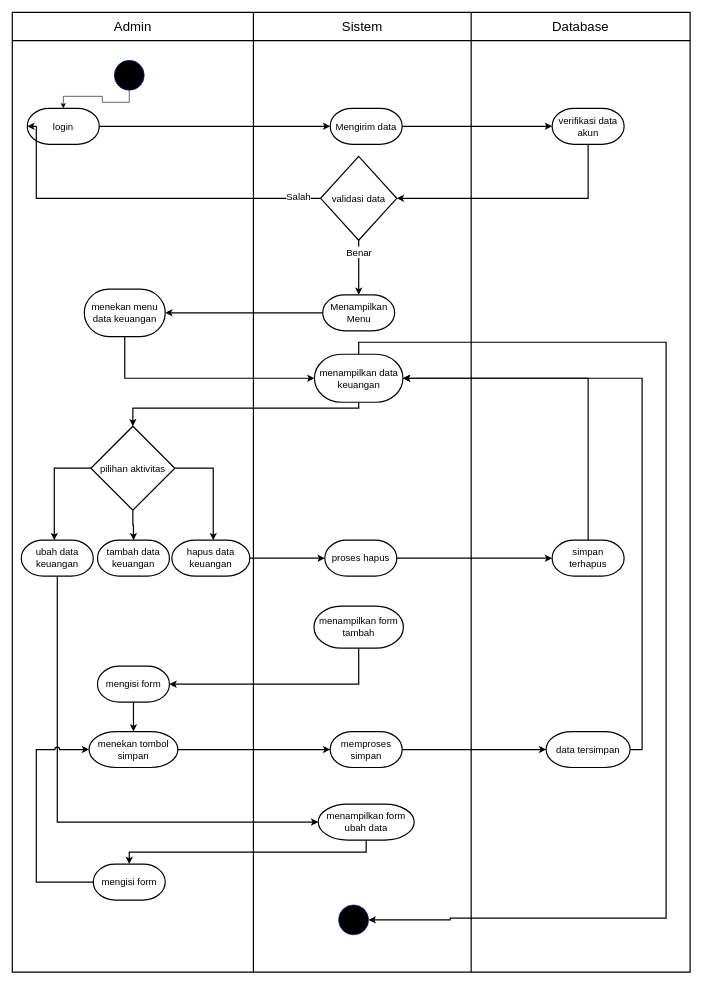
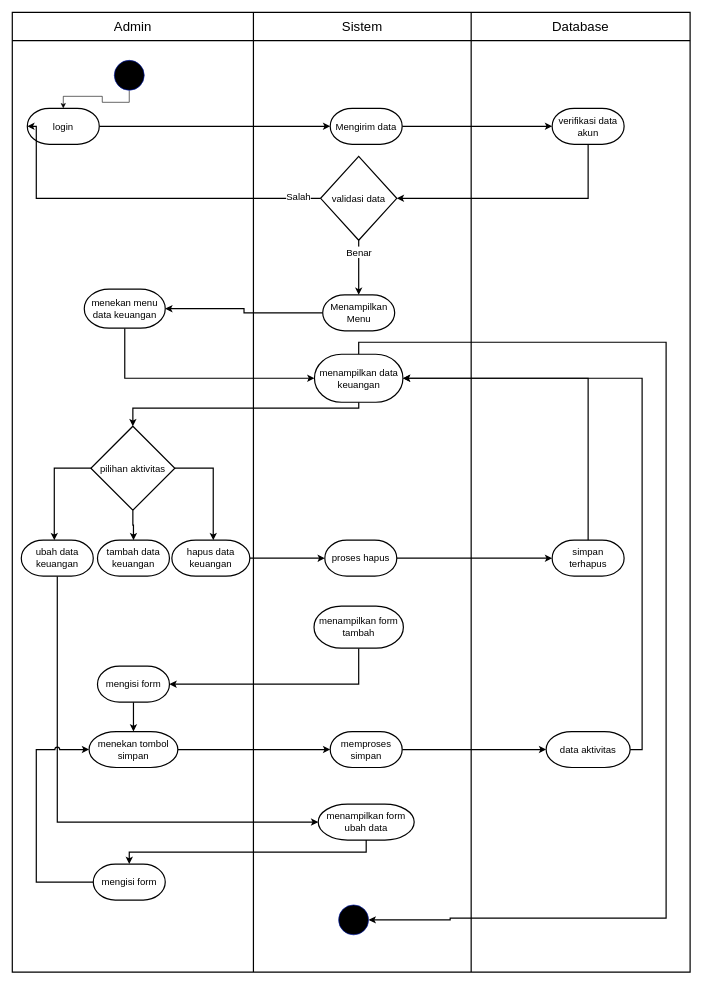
  <mxCell id="0" />
  <mxCell id="1" parent="0" />
  <mxCell id="2" value="" style="shape=table;startSize=0;container=1;collapsible=0;childLayout=tableLayout;strokeWidth=2;fontSize=15;" parent="1" vertex="1"><mxGeometry y="20" width="1130" height="1600" as="geometry" x="20" /></mxCell>
  <mxCell id="3" value="" style="shape=partialRectangle;collapsible=0;dropTarget=0;fillColor=none;top=0;left=0;bottom=0;right=0;points=[[0,0.5],[1,0.5]];portConstraint=eastwest;" parent="2" vertex="1"><mxGeometry width="1130" height="47" as="geometry" /></mxCell>
  <mxCell id="4" value="&lt;font style=&quot;font-size: 22px&quot;&gt;Admin&lt;/font&gt;" style="shape=partialRectangle;html=1;whiteSpace=wrap;connectable=0;overflow=hidden;fillColor=none;top=0;left=0;bottom=0;right=0;pointerEvents=1;fontSize=18;" parent="3" vertex="1"><mxGeometry width="402" height="47" as="geometry"><mxRectangle width="402" height="47" as="alternateBounds" /></mxGeometry></mxCell>
  <mxCell id="5" value="&lt;font style=&quot;font-size: 22px&quot;&gt;Sistem&lt;/font&gt;" style="shape=partialRectangle;html=1;whiteSpace=wrap;connectable=0;overflow=hidden;fillColor=none;top=0;left=0;bottom=0;right=0;pointerEvents=1;fontSize=18;" parent="3" vertex="1"><mxGeometry x="402" width="363" height="47" as="geometry"><mxRectangle width="363" height="47" as="alternateBounds" /></mxGeometry></mxCell>
  <mxCell id="6" value="&lt;font style=&quot;font-size: 22px&quot;&gt;Database&lt;/font&gt;" style="shape=partialRectangle;html=1;whiteSpace=wrap;connectable=0;overflow=hidden;fillColor=none;top=0;left=0;bottom=0;right=0;pointerEvents=1;fontSize=18;" parent="3" vertex="1"><mxGeometry x="765" width="365" height="47" as="geometry"><mxRectangle width="365" height="47" as="alternateBounds" /></mxGeometry></mxCell>
  <mxCell id="7" value="" style="shape=partialRectangle;collapsible=0;dropTarget=0;fillColor=none;top=0;left=0;bottom=0;right=0;points=[[0,0.5],[1,0.5]];portConstraint=eastwest;" parent="2" vertex="1"><mxGeometry y="47" width="1130" height="1553" as="geometry" /></mxCell>
  <mxCell id="8" value="" style="shape=partialRectangle;html=1;whiteSpace=wrap;connectable=0;overflow=hidden;fillColor=none;top=0;left=0;bottom=0;right=0;pointerEvents=1;" parent="7" vertex="1"><mxGeometry width="402" height="1553" as="geometry"><mxRectangle width="402" height="1553" as="alternateBounds" /></mxGeometry></mxCell>
  <mxCell id="9" value="" style="shape=partialRectangle;html=1;whiteSpace=wrap;connectable=0;overflow=hidden;fillColor=none;top=0;left=0;bottom=0;right=0;pointerEvents=1;" parent="7" vertex="1"><mxGeometry x="402" width="363" height="1553" as="geometry"><mxRectangle width="363" height="1553" as="alternateBounds" /></mxGeometry></mxCell>
  <mxCell id="10" style="shape=partialRectangle;html=1;whiteSpace=wrap;connectable=0;overflow=hidden;fillColor=none;top=0;left=0;bottom=0;right=0;pointerEvents=1;" parent="7" vertex="1"><mxGeometry x="765" width="365" height="1553" as="geometry"><mxRectangle width="365" height="1553" as="alternateBounds" /></mxGeometry></mxCell>
  <mxCell id="11" style="edgeStyle=orthogonalEdgeStyle;rounded=0;orthogonalLoop=1;jettySize=auto;html=1;exitX=0.5;exitY=1;exitDx=0;exitDy=0;entryX=0.5;entryY=0;entryDx=0;entryDy=0;entryPerimeter=0;" parent="1" source="12" target="14" edge="1"><mxGeometry relative="1" as="geometry" /></mxCell>
  <mxCell id="12" value="" style="ellipse;whiteSpace=wrap;html=1;aspect=fixed;fillColor=#000000;fontColor=#ffffff;strokeColor=#001DBC;" parent="1" vertex="1"><mxGeometry x="190" y="100" width="50" height="50" as="geometry" /></mxCell>
  <mxCell id="13" style="edgeStyle=orthogonalEdgeStyle;rounded=0;orthogonalLoop=1;jettySize=auto;html=1;entryX=0;entryY=0.5;entryDx=0;entryDy=0;entryPerimeter=0;fontSize=16;startArrow=none;startFill=0;endArrow=classic;endFill=1;endSize=6;strokeColor=default;strokeWidth=2;" parent="1" source="14" target="22" edge="1"><mxGeometry relative="1" as="geometry" /></mxCell>
  <mxCell id="14" value="&lt;font style=&quot;font-size: 16px&quot;&gt;login&lt;/font&gt;" style="strokeWidth=2;html=1;shape=mxgraph.flowchart.terminator;whiteSpace=wrap;fillColor=#FFFFFF;" parent="1" vertex="1"><mxGeometry x="45" y="180" width="120" height="60" as="geometry" /></mxCell>
  <mxCell id="15" style="edgeStyle=orthogonalEdgeStyle;rounded=0;orthogonalLoop=1;jettySize=auto;html=1;entryX=1;entryY=0.5;entryDx=0;entryDy=0;fontSize=16;startArrow=none;startFill=0;endArrow=classic;endFill=1;endSize=6;strokeColor=default;strokeWidth=2;" parent="1" source="16" target="20" edge="1"><mxGeometry relative="1" as="geometry"><Array as="points"><mxPoint x="980" y="330" /></Array></mxGeometry></mxCell>
  <mxCell id="16" value="&lt;span style=&quot;font-size: 16px&quot;&gt;verifikasi data akun&lt;/span&gt;" style="strokeWidth=2;html=1;shape=mxgraph.flowchart.terminator;whiteSpace=wrap;fillColor=#FFFFFF;" parent="1" vertex="1"><mxGeometry x="920" y="180" width="120" height="60" as="geometry" /></mxCell>
  <mxCell id="17" style="edgeStyle=orthogonalEdgeStyle;rounded=0;orthogonalLoop=1;jettySize=auto;html=1;exitX=0;exitY=0.5;exitDx=0;exitDy=0;entryX=0;entryY=0.5;entryDx=0;entryDy=0;entryPerimeter=0;fontSize=16;startArrow=none;startFill=0;endArrow=classic;endFill=1;endSize=6;strokeColor=default;strokeWidth=2;" parent="1" source="20" target="14" edge="1"><mxGeometry relative="1" as="geometry"><Array as="points"><mxPoint x="60" y="330" /><mxPoint x="60" y="210" /></Array></mxGeometry></mxCell>
  <mxCell id="18" value="Salah" style="edgeLabel;html=1;align=center;verticalAlign=middle;resizable=0;points=[];fontSize=16;" parent="17" vertex="1" connectable="0"><mxGeometry x="-0.622" y="-3" relative="1" as="geometry"><mxPoint x="77" as="offset" /></mxGeometry></mxCell>
  <mxCell id="19" value="Benar" style="edgeStyle=orthogonalEdgeStyle;rounded=0;orthogonalLoop=1;jettySize=auto;html=1;entryX=0.5;entryY=0;entryDx=0;entryDy=0;entryPerimeter=0;fontSize=16;startArrow=none;startFill=0;endArrow=classic;endFill=1;endSize=6;strokeColor=default;strokeWidth=2;" parent="1" source="20" target="24" edge="1"><mxGeometry x="-0.555" relative="1" as="geometry"><Array as="points"><mxPoint x="598" y="490" /><mxPoint x="598" y="490" /></Array><mxPoint as="offset" /></mxGeometry></mxCell>
  <mxCell id="20" value="&lt;font style=&quot;font-size: 16px&quot;&gt;validasi data&lt;/font&gt;" style="rhombus;whiteSpace=wrap;html=1;rounded=0;shadow=0;glass=0;sketch=0;fillColor=default;strokeWidth=2;" parent="1" vertex="1"><mxGeometry x="534" y="260" width="127" height="140" as="geometry" /></mxCell>
  <mxCell id="21" style="edgeStyle=orthogonalEdgeStyle;rounded=0;orthogonalLoop=1;jettySize=auto;html=1;entryX=0;entryY=0.5;entryDx=0;entryDy=0;entryPerimeter=0;fontSize=16;startArrow=none;startFill=0;endArrow=classic;endFill=1;endSize=6;strokeColor=default;strokeWidth=2;" parent="1" source="22" target="16" edge="1"><mxGeometry relative="1" as="geometry" /></mxCell>
  <mxCell id="22" value="&lt;font style=&quot;font-size: 16px&quot;&gt;Mengirim data&lt;/font&gt;" style="strokeWidth=2;html=1;shape=mxgraph.flowchart.terminator;whiteSpace=wrap;fillColor=#FFFFFF;" parent="1" vertex="1"><mxGeometry x="550" y="180" width="120" height="60" as="geometry" /></mxCell>
  <mxCell id="23" style="edgeStyle=orthogonalEdgeStyle;rounded=0;orthogonalLoop=1;jettySize=auto;html=1;fontSize=16;startArrow=none;startFill=0;endArrow=classic;endFill=1;endSize=6;strokeColor=default;strokeWidth=2;" parent="1" source="24" target="26" edge="1"><mxGeometry relative="1" as="geometry" /></mxCell>
  <mxCell id="24" value="&lt;font style=&quot;font-size: 16px&quot;&gt;Menampilkan Menu&lt;/font&gt;" style="strokeWidth=2;html=1;shape=mxgraph.flowchart.terminator;whiteSpace=wrap;fillColor=#FFFFFF;" parent="1" vertex="1"><mxGeometry x="537.5" y="491" width="120" height="60" as="geometry" /></mxCell>
  <mxCell id="25" style="edgeStyle=orthogonalEdgeStyle;rounded=0;orthogonalLoop=1;jettySize=auto;html=1;entryX=0;entryY=0.5;entryDx=0;entryDy=0;entryPerimeter=0;fontSize=16;startArrow=none;startFill=0;endArrow=classic;endFill=1;endSize=6;strokeColor=default;strokeWidth=2;" parent="1" source="26" target="29" edge="1"><mxGeometry relative="1" as="geometry"><Array as="points"><mxPoint x="208" y="630" /></Array></mxGeometry></mxCell>
- <mxCell id="26" value="&lt;font style=&quot;font-size: 16px&quot;&gt;menekan menu data keuangan&lt;/font&gt;" style="strokeWidth=2;html=1;shape=mxgraph.flowchart.terminator;whiteSpace=wrap;fillColor=#FFFFFF;" parent="1" vertex="1"><mxGeometry x="140" y="481.5" width="135" height="79" as="geometry" /></mxCell>
+ <mxCell id="26" value="&lt;font style=&quot;font-size: 16px&quot;&gt;menekan menu data keuangan&lt;/font&gt;" style="strokeWidth=2;html=1;shape=mxgraph.flowchart.terminator;whiteSpace=wrap;fillColor=#FFFFFF;" parent="1" vertex="1"><mxGeometry x="140" y="481.5" width="135" height="65" as="geometry" /></mxCell>
  <mxCell id="27" style="edgeStyle=orthogonalEdgeStyle;rounded=0;orthogonalLoop=1;jettySize=auto;html=1;entryX=0.5;entryY=0;entryDx=0;entryDy=0;entryPerimeter=0;fontSize=16;startArrow=none;startFill=0;endArrow=classic;endFill=1;endSize=6;strokeColor=default;strokeWidth=2;" parent="1" source="29" target="33" edge="1"><mxGeometry relative="1" as="geometry"><Array as="points"><mxPoint x="598" y="680" /><mxPoint x="221" y="680" /></Array></mxGeometry></mxCell>
  <mxCell id="28" style="edgeStyle=orthogonalEdgeStyle;rounded=0;jumpStyle=arc;orthogonalLoop=1;jettySize=auto;html=1;exitX=0.5;exitY=0;exitDx=0;exitDy=0;exitPerimeter=0;entryX=1;entryY=0.5;entryDx=0;entryDy=0;fontSize=16;startArrow=none;startFill=0;endArrow=classic;endFill=1;endSize=6;strokeColor=default;strokeWidth=2;" parent="1" source="29" target="57" edge="1"><mxGeometry relative="1" as="geometry"><Array as="points"><mxPoint x="598" y="570" /><mxPoint x="1110" y="570" /><mxPoint x="1110" y="1530" /><mxPoint x="750" y="1530" /><mxPoint x="750" y="1533" /></Array></mxGeometry></mxCell>
  <mxCell id="29" value="&lt;font style=&quot;font-size: 16px&quot;&gt;menampilkan data keuangan&lt;/font&gt;" style="strokeWidth=2;html=1;shape=mxgraph.flowchart.terminator;whiteSpace=wrap;fillColor=#FFFFFF;" parent="1" vertex="1"><mxGeometry x="523.75" y="590" width="147.5" height="80" as="geometry" /></mxCell>
  <mxCell id="30" style="edgeStyle=orthogonalEdgeStyle;rounded=0;orthogonalLoop=1;jettySize=auto;html=1;fontSize=16;startArrow=none;startFill=0;endArrow=classic;endFill=1;endSize=6;strokeColor=default;strokeWidth=2;" parent="1" source="33" target="35" edge="1"><mxGeometry relative="1" as="geometry"><Array as="points"><mxPoint x="90" y="780" /></Array></mxGeometry></mxCell>
  <mxCell id="31" style="edgeStyle=orthogonalEdgeStyle;rounded=0;orthogonalLoop=1;jettySize=auto;html=1;fontSize=16;startArrow=none;startFill=0;endArrow=classic;endFill=1;endSize=6;strokeColor=default;strokeWidth=2;" parent="1" source="33" target="36" edge="1"><mxGeometry relative="1" as="geometry" /></mxCell>
  <mxCell id="32" style="edgeStyle=orthogonalEdgeStyle;rounded=0;orthogonalLoop=1;jettySize=auto;html=1;fontSize=16;startArrow=none;startFill=0;endArrow=classic;endFill=1;endSize=6;strokeColor=default;strokeWidth=2;" parent="1" source="33" target="38" edge="1"><mxGeometry relative="1" as="geometry"><Array as="points"><mxPoint x="355" y="780" /></Array></mxGeometry></mxCell>
  <mxCell id="33" value="pilihan aktivitas" style="strokeWidth=2;html=1;shape=mxgraph.flowchart.decision;whiteSpace=wrap;fontSize=16;fillColor=#FFFFFF;" parent="1" vertex="1"><mxGeometry x="151" y="710" width="140" height="140" as="geometry" /></mxCell>
  <mxCell id="34" style="edgeStyle=orthogonalEdgeStyle;rounded=0;orthogonalLoop=1;jettySize=auto;html=1;entryX=0;entryY=0.5;entryDx=0;entryDy=0;entryPerimeter=0;fontSize=16;startArrow=none;startFill=0;endArrow=classic;endFill=1;endSize=6;strokeColor=default;strokeWidth=2;" parent="1" source="35" target="54" edge="1"><mxGeometry relative="1" as="geometry"><Array as="points"><mxPoint x="95" y="1370" /></Array></mxGeometry></mxCell>
  <mxCell id="35" value="&lt;font style=&quot;font-size: 16px&quot;&gt;ubah data keuangan&lt;/font&gt;" style="strokeWidth=2;html=1;shape=mxgraph.flowchart.terminator;whiteSpace=wrap;fillColor=#FFFFFF;" parent="1" vertex="1"><mxGeometry x="35" y="900" width="120" height="60" as="geometry" /></mxCell>
  <mxCell id="36" value="&lt;span style=&quot;font-size: 16px&quot;&gt;tambah data keuangan&lt;/span&gt;" style="strokeWidth=2;html=1;shape=mxgraph.flowchart.terminator;whiteSpace=wrap;fillColor=#FFFFFF;" parent="1" vertex="1"><mxGeometry x="162" y="900" width="120" height="60" as="geometry" /></mxCell>
  <mxCell id="37" style="edgeStyle=orthogonalEdgeStyle;rounded=0;orthogonalLoop=1;jettySize=auto;html=1;entryX=0;entryY=0.5;entryDx=0;entryDy=0;entryPerimeter=0;fontSize=16;startArrow=none;startFill=0;endArrow=classic;endFill=1;endSize=6;strokeColor=default;strokeWidth=2;" parent="1" source="38" target="40" edge="1"><mxGeometry relative="1" as="geometry" /></mxCell>
  <mxCell id="38" value="&lt;font style=&quot;font-size: 16px&quot;&gt;hapus data keuangan&lt;/font&gt;" style="strokeWidth=2;html=1;shape=mxgraph.flowchart.terminator;whiteSpace=wrap;fillColor=#FFFFFF;" parent="1" vertex="1"><mxGeometry x="286" y="900" width="130" height="60" as="geometry" /></mxCell>
  <mxCell id="39" style="edgeStyle=orthogonalEdgeStyle;rounded=0;orthogonalLoop=1;jettySize=auto;html=1;entryX=0;entryY=0.5;entryDx=0;entryDy=0;entryPerimeter=0;fontSize=16;startArrow=none;startFill=0;endArrow=classic;endFill=1;endSize=6;strokeColor=default;strokeWidth=2;" parent="1" source="40" target="42" edge="1"><mxGeometry relative="1" as="geometry" /></mxCell>
  <mxCell id="40" value="&lt;font style=&quot;font-size: 16px&quot;&gt;proses hapus&lt;/font&gt;" style="strokeWidth=2;html=1;shape=mxgraph.flowchart.terminator;whiteSpace=wrap;fillColor=#FFFFFF;" parent="1" vertex="1"><mxGeometry x="541" y="900" width="120" height="60" as="geometry" /></mxCell>
  <mxCell id="41" style="edgeStyle=orthogonalEdgeStyle;rounded=0;orthogonalLoop=1;jettySize=auto;html=1;entryX=1;entryY=0.5;entryDx=0;entryDy=0;entryPerimeter=0;fontSize=16;startArrow=none;startFill=0;endArrow=classic;endFill=1;endSize=6;strokeColor=default;strokeWidth=2;" parent="1" source="42" target="29" edge="1"><mxGeometry relative="1" as="geometry"><Array as="points"><mxPoint x="980" y="630" /></Array></mxGeometry></mxCell>
  <mxCell id="42" value="&lt;span style=&quot;font-size: 16px&quot;&gt;simpan terhapus&lt;/span&gt;" style="strokeWidth=2;html=1;shape=mxgraph.flowchart.terminator;whiteSpace=wrap;fillColor=#FFFFFF;" parent="1" vertex="1"><mxGeometry x="920" y="900" width="120" height="60" as="geometry" /></mxCell>
  <mxCell id="43" style="edgeStyle=orthogonalEdgeStyle;rounded=0;orthogonalLoop=1;jettySize=auto;html=1;entryX=1;entryY=0.5;entryDx=0;entryDy=0;entryPerimeter=0;fontSize=16;startArrow=none;startFill=0;endArrow=classic;endFill=1;endSize=6;strokeColor=default;strokeWidth=2;" parent="1" source="44" target="46" edge="1"><mxGeometry relative="1" as="geometry"><Array as="points"><mxPoint x="598" y="1140" /></Array></mxGeometry></mxCell>
  <mxCell id="44" value="&lt;font style=&quot;font-size: 16px&quot;&gt;menampilkan form tambah&lt;/font&gt;" style="strokeWidth=2;html=1;shape=mxgraph.flowchart.terminator;whiteSpace=wrap;fillColor=#FFFFFF;" parent="1" vertex="1"><mxGeometry x="523" y="1010" width="149" height="70" as="geometry" /></mxCell>
  <mxCell id="45" style="edgeStyle=orthogonalEdgeStyle;rounded=0;orthogonalLoop=1;jettySize=auto;html=1;exitX=0.5;exitY=1;exitDx=0;exitDy=0;exitPerimeter=0;entryX=0.5;entryY=0;entryDx=0;entryDy=0;entryPerimeter=0;fontSize=16;startArrow=none;startFill=0;endArrow=classic;endFill=1;endSize=6;strokeColor=default;strokeWidth=2;" parent="1" source="46" target="48" edge="1"><mxGeometry relative="1" as="geometry" /></mxCell>
  <mxCell id="46" value="&lt;font style=&quot;font-size: 16px&quot;&gt;mengisi form&lt;/font&gt;" style="strokeWidth=2;html=1;shape=mxgraph.flowchart.terminator;whiteSpace=wrap;fillColor=#FFFFFF;" parent="1" vertex="1"><mxGeometry x="162" y="1110" width="120" height="60" as="geometry" /></mxCell>
  <mxCell id="47" style="edgeStyle=orthogonalEdgeStyle;rounded=0;orthogonalLoop=1;jettySize=auto;html=1;entryX=0;entryY=0.5;entryDx=0;entryDy=0;entryPerimeter=0;fontSize=16;startArrow=none;startFill=0;endArrow=classic;endFill=1;endSize=6;strokeColor=default;strokeWidth=2;" parent="1" source="48" target="50" edge="1"><mxGeometry relative="1" as="geometry" /></mxCell>
  <mxCell id="48" value="&lt;font style=&quot;font-size: 16px&quot;&gt;menekan tombol simpan&lt;/font&gt;" style="strokeWidth=2;html=1;shape=mxgraph.flowchart.terminator;whiteSpace=wrap;fillColor=#FFFFFF;" parent="1" vertex="1"><mxGeometry x="148" y="1219" width="148" height="60" as="geometry" /></mxCell>
  <mxCell id="49" style="edgeStyle=orthogonalEdgeStyle;rounded=0;orthogonalLoop=1;jettySize=auto;html=1;entryX=0;entryY=0.5;entryDx=0;entryDy=0;entryPerimeter=0;fontSize=16;startArrow=none;startFill=0;endArrow=classic;endFill=1;endSize=6;strokeColor=default;strokeWidth=2;" parent="1" source="50" target="52" edge="1"><mxGeometry relative="1" as="geometry" /></mxCell>
  <mxCell id="50" value="&lt;font style=&quot;font-size: 16px&quot;&gt;memproses simpan&lt;/font&gt;" style="strokeWidth=2;html=1;shape=mxgraph.flowchart.terminator;whiteSpace=wrap;fillColor=#FFFFFF;" parent="1" vertex="1"><mxGeometry x="550" y="1219" width="120" height="60" as="geometry" /></mxCell>
  <mxCell id="51" style="edgeStyle=orthogonalEdgeStyle;rounded=0;orthogonalLoop=1;jettySize=auto;html=1;exitX=1;exitY=0.5;exitDx=0;exitDy=0;exitPerimeter=0;entryX=1;entryY=0.5;entryDx=0;entryDy=0;entryPerimeter=0;fontSize=16;startArrow=none;startFill=0;endArrow=classic;endFill=1;endSize=6;strokeColor=default;strokeWidth=2;" parent="1" source="52" target="29" edge="1"><mxGeometry relative="1" as="geometry" /></mxCell>
- <mxCell id="52" value="&lt;font style=&quot;font-size: 16px&quot;&gt;data tersimpan&lt;/font&gt;" style="strokeWidth=2;html=1;shape=mxgraph.flowchart.terminator;whiteSpace=wrap;fillColor=#FFFFFF;" parent="1" vertex="1"><mxGeometry x="910" y="1219" width="140" height="60" as="geometry" /></mxCell>
+ <mxCell id="52" value="&lt;font style=&quot;font-size: 16px&quot;&gt;data aktivitas&lt;/font&gt;" style="strokeWidth=2;html=1;shape=mxgraph.flowchart.terminator;whiteSpace=wrap;fillColor=#FFFFFF;" parent="1" vertex="1"><mxGeometry x="910" y="1219" width="140" height="60" as="geometry" /></mxCell>
  <mxCell id="53" style="edgeStyle=orthogonalEdgeStyle;rounded=0;orthogonalLoop=1;jettySize=auto;html=1;exitX=0.5;exitY=1;exitDx=0;exitDy=0;exitPerimeter=0;fontSize=16;startArrow=none;startFill=0;endArrow=classic;endFill=1;endSize=6;strokeColor=default;strokeWidth=2;" parent="1" source="54" target="56" edge="1"><mxGeometry relative="1" as="geometry" /></mxCell>
  <mxCell id="54" value="&lt;font style=&quot;font-size: 16px&quot;&gt;menampilkan form ubah data&lt;/font&gt;" style="strokeWidth=2;html=1;shape=mxgraph.flowchart.terminator;whiteSpace=wrap;fillColor=#FFFFFF;" parent="1" vertex="1"><mxGeometry x="530" y="1340" width="160" height="60" as="geometry" /></mxCell>
  <mxCell id="55" style="edgeStyle=orthogonalEdgeStyle;rounded=0;jumpStyle=arc;orthogonalLoop=1;jettySize=auto;html=1;exitX=0;exitY=0.5;exitDx=0;exitDy=0;exitPerimeter=0;entryX=0;entryY=0.5;entryDx=0;entryDy=0;entryPerimeter=0;fontSize=16;startArrow=none;startFill=0;endArrow=classic;endFill=1;endSize=6;strokeColor=default;strokeWidth=2;" parent="1" source="56" target="48" edge="1"><mxGeometry relative="1" as="geometry"><Array as="points"><mxPoint x="60" y="1470" /><mxPoint x="60" y="1249" /></Array></mxGeometry></mxCell>
  <mxCell id="56" value="&lt;font style=&quot;font-size: 16px&quot;&gt;mengisi form&lt;/font&gt;" style="strokeWidth=2;html=1;shape=mxgraph.flowchart.terminator;whiteSpace=wrap;fillColor=#FFFFFF;" parent="1" vertex="1"><mxGeometry x="155" y="1440" width="120" height="60" as="geometry" /></mxCell>
  <mxCell id="57" value="" style="ellipse;whiteSpace=wrap;html=1;aspect=fixed;fillColor=#000000;fontColor=#ffffff;strokeColor=#001DBC;" parent="1" vertex="1"><mxGeometry x="564" y="1508" width="50" height="50" as="geometry" /></mxCell>
